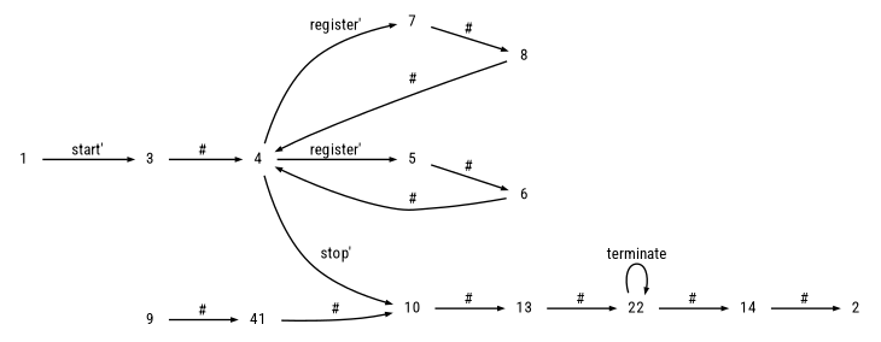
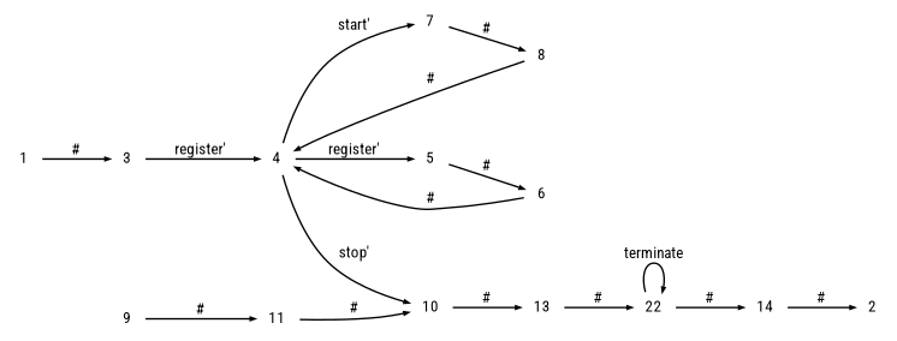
  digraph {
    fontname="Roboto Condensed"
    rankdir=LR
    node [fontname="Roboto Condensed" fontsize=10 shape=plaintext]
    edge [arrowsize=0.3 fontname="Roboto Condensed" fontsize=10]
    1 [height=.2 width=.3]
    3 [height=.2 width=.3]
    4 [height=.2 width=.3]
    5 [height=.2 width=.3]
    7 [height=.2 width=.3]
    10 [height=.2 width=.3]
    6 [height=.2 width=.3]
    8 [height=.2 width=.3]
    9 [height=.2 width=.3]
-   11 [height=.2 width=.3 label=41]
+   11 [height=.2 width=.3]
    13 [height=.2 width=.3]
    n12 [height=.2 label=22 width=.3]
    14 [height=.2 width=.3]
    2 [height=.2 width=.3]
-   1 -> 3 [label="start'"]
-   3 -> 4 [label="#"]
+   1 -> 3 [label="#"]
+   3 -> 4 [label="register'"]
    4 -> 5 [label="register'"]
-   4 -> 7 [label="register'"]
+   4 -> 7 [label="start'"]
    4 -> 10 [label="stop'"]
    5 -> 6 [label="#"]
    7 -> 8 [label="#"]
    10 -> 13 [label="#"]
    6 -> 4 [label="#"]
    8 -> 4 [label="#"]
    9 -> 11 [label="#"]
    11 -> 10 [label="#"]
    13 -> n12 [label="#"]
    n12 -> n12 [label=terminate]
    n12 -> 14 [label="#"]
    14 -> 2 [label="#"]
  }
